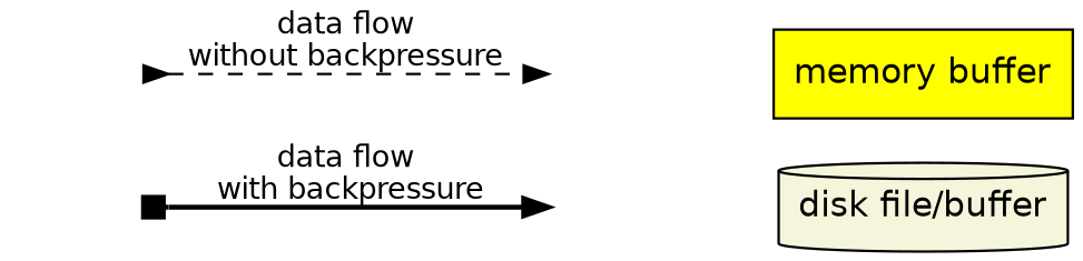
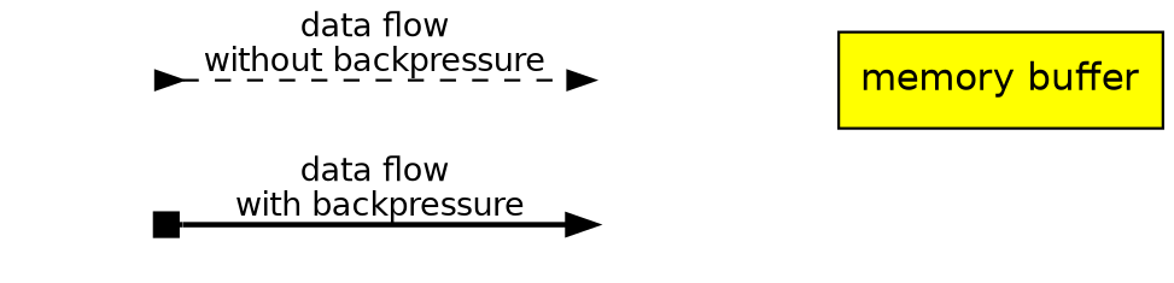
  digraph {
    fontname="DejaVu Sans"
    fontsize=16
    rankdir=LR
    node [fillcolor=aliceblue fontname="DejaVu Sans" fontsize=14 style=invisible]
    edge [arrowtail=none dir=both fontname="DejaVu Sans" fontsize=12 style=invisible]
    l1
    l2
    r1
    r2
-   n5 [fillcolor=beige label="disk file/buffer" shape=cylinder style=filled]
    n6 [fillcolor=yellow label="memory buffer" shape=box style=filled]
    subgraph sub_1 {
      l1
      l2
    }
    subgraph sub_2 {
      r1
      r2
    }
    l1 -> r1 [arrowtail=box label="data flow\n with backpressure" style=bold]
    l2 -> r2 [arrowtail=inv label="data flow\nwithout backpressure" style=dashed]
-   r1 -> n5 [arrowhead=none]
    r2 -> n6 [arrowhead=none]
  }
